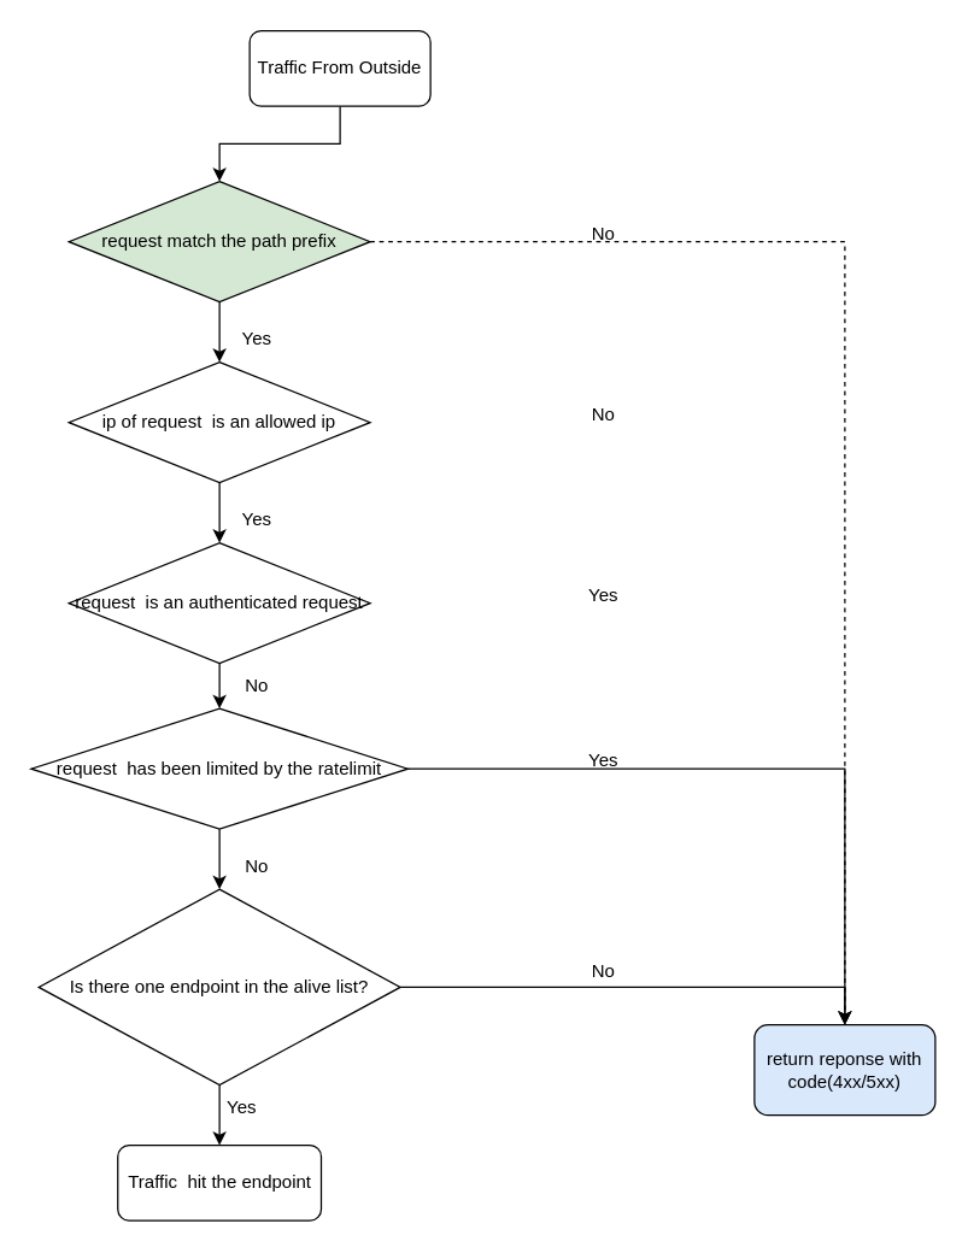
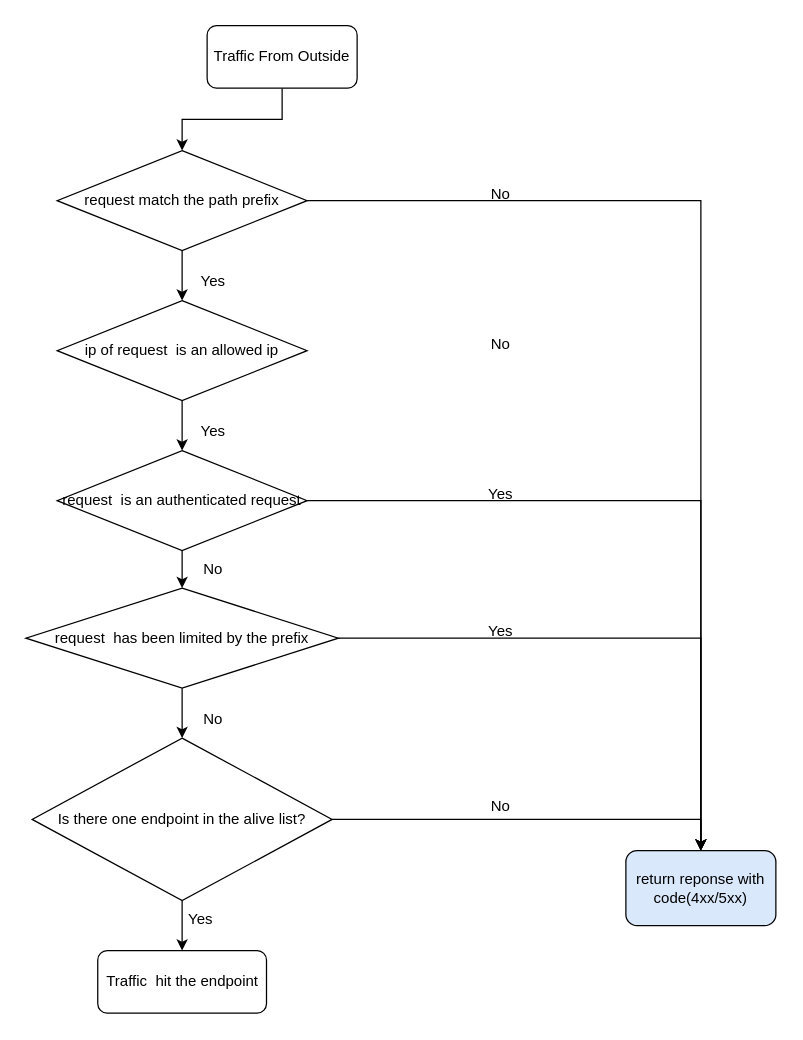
  <mxCell id="0" />
  <mxCell id="1" parent="0" />
  <mxCell id="2" value="" style="edgeStyle=orthogonalEdgeStyle;rounded=0;orthogonalLoop=1;jettySize=auto;html=1;" edge="1" parent="1" source="3" target="6"><mxGeometry relative="1" as="geometry" /></mxCell>
  <mxCell id="3" value="Traffic From Outside" style="rounded=1;whiteSpace=wrap;html=1;" vertex="1" parent="1"><mxGeometry x="165" y="20" width="120" height="50" as="geometry" /></mxCell>
  <mxCell id="4" style="edgeStyle=orthogonalEdgeStyle;rounded=0;orthogonalLoop=1;jettySize=auto;html=1;" edge="1" parent="1" source="6" target="8"><mxGeometry relative="1" as="geometry" /></mxCell>
- <mxCell id="5" style="edgeStyle=orthogonalEdgeStyle;rounded=0;orthogonalLoop=1;jettySize=auto;html=1;dashed=1;" edge="1" parent="1" source="6" target="17"><mxGeometry relative="1" as="geometry" /></mxCell>
- <mxCell id="6" value="request match the path prefix" style="rhombus;whiteSpace=wrap;html=1;fillColor=#d5e8d4;" vertex="1" parent="1"><mxGeometry x="45" y="120" width="200" height="80" as="geometry" /></mxCell>
+ <mxCell id="5" style="edgeStyle=orthogonalEdgeStyle;rounded=0;orthogonalLoop=1;jettySize=auto;html=1;" edge="1" parent="1" source="6" target="17"><mxGeometry relative="1" as="geometry" /></mxCell>
+ <mxCell id="6" value="request match the path prefix" style="rhombus;whiteSpace=wrap;html=1;" vertex="1" parent="1"><mxGeometry x="45" y="120" width="200" height="80" as="geometry" /></mxCell>
  <mxCell id="7" value="" style="edgeStyle=orthogonalEdgeStyle;rounded=0;orthogonalLoop=1;jettySize=auto;html=1;" edge="1" parent="1" source="8" target="13"><mxGeometry relative="1" as="geometry" /></mxCell>
  <mxCell id="8" value="ip of request&amp;nbsp; is an allowed ip" style="rhombus;whiteSpace=wrap;html=1;" vertex="1" parent="1"><mxGeometry x="45" y="240" width="200" height="80" as="geometry" /></mxCell>
  <mxCell id="9" value="Yes" style="text;html=1;strokeColor=none;fillColor=none;align=center;verticalAlign=middle;whiteSpace=wrap;rounded=0;" vertex="1" parent="1"><mxGeometry x="140" y="210" width="60" height="30" as="geometry" /></mxCell>
  <mxCell id="10" value="Yes" style="text;html=1;strokeColor=none;fillColor=none;align=center;verticalAlign=middle;whiteSpace=wrap;rounded=0;" vertex="1" parent="1"><mxGeometry x="140" y="330" width="60" height="30" as="geometry" /></mxCell>
  <mxCell id="11" value="" style="edgeStyle=orthogonalEdgeStyle;rounded=0;orthogonalLoop=1;jettySize=auto;html=1;" edge="1" parent="1" source="13" target="16"><mxGeometry relative="1" as="geometry" /></mxCell>
+ <mxCell id="12" style="edgeStyle=orthogonalEdgeStyle;rounded=0;orthogonalLoop=1;jettySize=auto;html=1;entryX=0.5;entryY=0;entryDx=0;entryDy=0;" edge="1" parent="1" source="13" target="17"><mxGeometry relative="1" as="geometry" /></mxCell>
  <mxCell id="13" value="request&amp;nbsp; is an authenticated request" style="rhombus;whiteSpace=wrap;html=1;" vertex="1" parent="1"><mxGeometry x="45" y="360" width="200" height="80" as="geometry" /></mxCell>
  <mxCell id="14" style="edgeStyle=orthogonalEdgeStyle;rounded=0;orthogonalLoop=1;jettySize=auto;html=1;exitX=1;exitY=0.5;exitDx=0;exitDy=0;entryX=0.5;entryY=0;entryDx=0;entryDy=0;" edge="1" parent="1" source="16" target="17"><mxGeometry relative="1" as="geometry"><mxPoint x="560" y="550" as="targetPoint" /><Array as="points"><mxPoint x="275" y="510" /><mxPoint x="560" y="510" /></Array></mxGeometry></mxCell>
  <mxCell id="15" style="edgeStyle=orthogonalEdgeStyle;rounded=0;orthogonalLoop=1;jettySize=auto;html=1;entryX=0.5;entryY=0;entryDx=0;entryDy=0;" edge="1" parent="1" source="16" target="25"><mxGeometry relative="1" as="geometry" /></mxCell>
- <mxCell id="16" value="request&amp;nbsp; has been limited by the ratelimit" style="rhombus;whiteSpace=wrap;html=1;" vertex="1" parent="1"><mxGeometry x="20" y="470" width="250" height="80" as="geometry" /></mxCell>
+ <mxCell id="16" value="request&amp;nbsp; has been limited by the prefix" style="rhombus;whiteSpace=wrap;html=1;" vertex="1" parent="1"><mxGeometry x="20" y="470" width="250" height="80" as="geometry" /></mxCell>
  <mxCell id="17" value="return reponse with code(4xx/5xx)" style="rounded=1;whiteSpace=wrap;html=1;fillColor=#dae8fc;" vertex="1" parent="1"><mxGeometry x="500" y="680" width="120" height="60" as="geometry" /></mxCell>
  <mxCell id="18" value="No" style="text;html=1;strokeColor=none;fillColor=none;align=center;verticalAlign=middle;whiteSpace=wrap;rounded=0;" vertex="1" parent="1"><mxGeometry x="370" y="140" width="60" height="30" as="geometry" /></mxCell>
  <mxCell id="19" value="No" style="text;html=1;strokeColor=none;fillColor=none;align=center;verticalAlign=middle;whiteSpace=wrap;rounded=0;" vertex="1" parent="1"><mxGeometry x="370" y="260" width="60" height="30" as="geometry" /></mxCell>
  <mxCell id="20" value="Yes" style="text;html=1;strokeColor=none;fillColor=none;align=center;verticalAlign=middle;whiteSpace=wrap;rounded=0;" vertex="1" parent="1"><mxGeometry x="370" y="380" width="60" height="30" as="geometry" /></mxCell>
  <mxCell id="21" value="No" style="text;html=1;strokeColor=none;fillColor=none;align=center;verticalAlign=middle;whiteSpace=wrap;rounded=0;" vertex="1" parent="1"><mxGeometry x="140" y="560" width="60" height="30" as="geometry" /></mxCell>
  <mxCell id="22" value="No" style="text;html=1;strokeColor=none;fillColor=none;align=center;verticalAlign=middle;whiteSpace=wrap;rounded=0;" vertex="1" parent="1"><mxGeometry x="140" y="440" width="60" height="30" as="geometry" /></mxCell>
  <mxCell id="23" style="edgeStyle=orthogonalEdgeStyle;rounded=0;orthogonalLoop=1;jettySize=auto;html=1;exitX=1;exitY=0.5;exitDx=0;exitDy=0;entryX=0.5;entryY=0;entryDx=0;entryDy=0;" edge="1" parent="1" source="25" target="17"><mxGeometry relative="1" as="geometry" /></mxCell>
  <mxCell id="24" value="" style="edgeStyle=orthogonalEdgeStyle;rounded=0;orthogonalLoop=1;jettySize=auto;html=1;" edge="1" parent="1" source="25"><mxGeometry relative="1" as="geometry"><mxPoint x="145" y="760" as="targetPoint" /></mxGeometry></mxCell>
  <mxCell id="25" value="Is there one endpoint in the alive list?" style="rhombus;whiteSpace=wrap;html=1;" vertex="1" parent="1"><mxGeometry x="25" y="590" width="240" height="130" as="geometry" /></mxCell>
  <mxCell id="26" value="Yes" style="text;html=1;strokeColor=none;fillColor=none;align=center;verticalAlign=middle;whiteSpace=wrap;rounded=0;" vertex="1" parent="1"><mxGeometry x="370" y="490" width="60" height="30" as="geometry" /></mxCell>
  <mxCell id="27" value="No" style="text;html=1;strokeColor=none;fillColor=none;align=center;verticalAlign=middle;whiteSpace=wrap;rounded=0;" vertex="1" parent="1"><mxGeometry x="370" y="630" width="60" height="30" as="geometry" /></mxCell>
  <mxCell id="28" value="Traffic&amp;nbsp; hit the endpoint" style="rounded=1;whiteSpace=wrap;html=1;" vertex="1" parent="1"><mxGeometry x="77.5" y="760" width="135" height="50" as="geometry" /></mxCell>
  <mxCell id="29" value="Yes" style="text;html=1;strokeColor=none;fillColor=none;align=center;verticalAlign=middle;whiteSpace=wrap;rounded=0;" vertex="1" parent="1"><mxGeometry x="130" y="720" width="60" height="30" as="geometry" /></mxCell>
